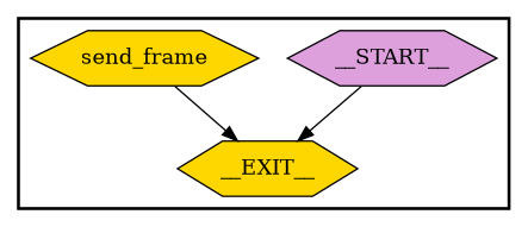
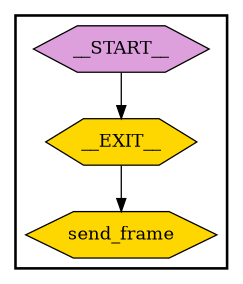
  digraph {
    node [fillcolor=gold shape=hexagon style="solid,filled"]
    edge [arrowhead=normal]
    n1 [fillcolor=plum label=__START__]
    n2 [label=send_frame]
    n3 [label=__EXIT__]
    subgraph cluster_1 {
      labeljust=r
      style=bold
      n1
      n2
      n3
    }
    n1 -> n3
-   n2 -> n3
+   n3 -> n2
  }
